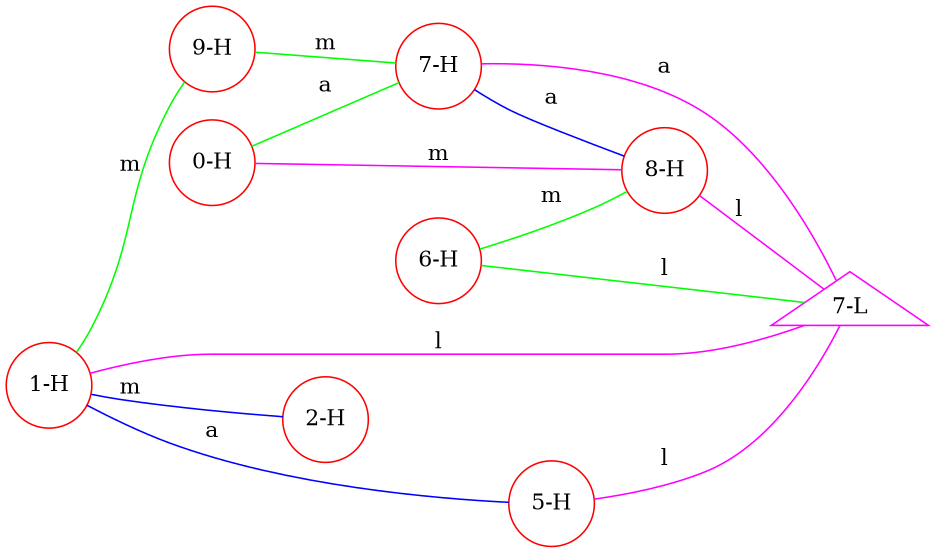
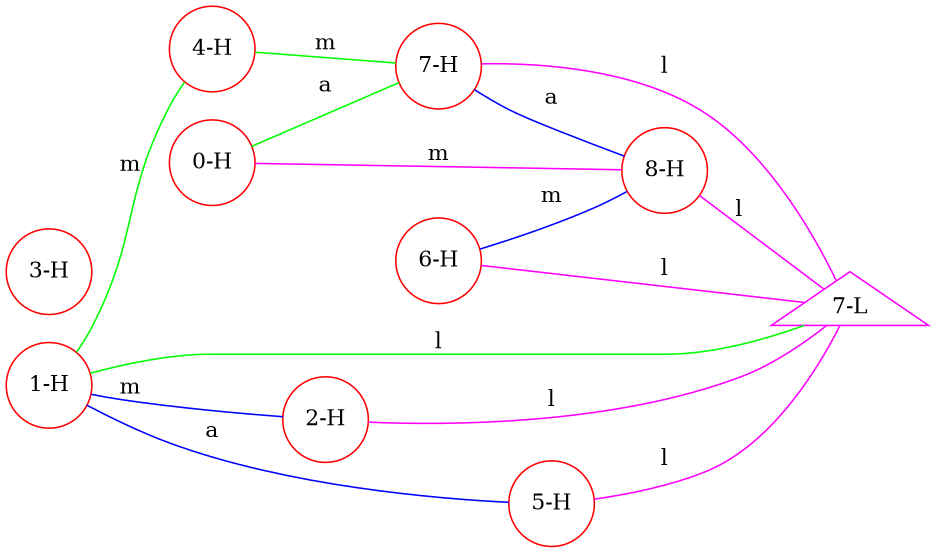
  graph {
    rankdir=LR
    node [color=red shape=circle]
    edge [color=magenta]
    n1 [label="0-H"]
    n2 [label="7-H"]
    n3 [label="8-H"]
    n4 [color=magenta label="7-L" shape=triangle]
    n5 [label="1-H"]
    n6 [label="2-H"]
-   n7 [label="9-H"]
+   n7 [label="4-H"]
    n8 [label="5-H"]
+   n9 [label="3-H"]
    n10 [label="6-H"]
    n1 -- n2 [color=green label=a]
    n1 -- n3 [label=m]
    n2 -- n3 [color=blue label=a]
-   n2 -- n4 [label=a]
+   n2 -- n4 [label=l]
    n3 -- n4 [label=l]
-   n5 -- n4 [label=l]
+   n5 -- n4 [color=green label=l]
    n5 -- n6 [color=blue label=m]
    n5 -- n7 [color=green label=m]
    n5 -- n8 [color=blue label=a]
+   n6 -- n4 [label=l]
    n7 -- n2 [color=green label=m]
    n8 -- n4 [label=l]
-   n10 -- n3 [color=green label=m]
-   n10 -- n4 [color=green label=l]
+   n10 -- n3 [color=blue label=m]
+   n10 -- n4 [label=l]
  }
